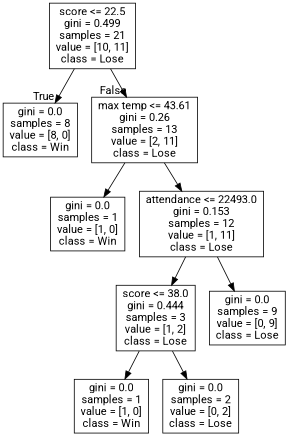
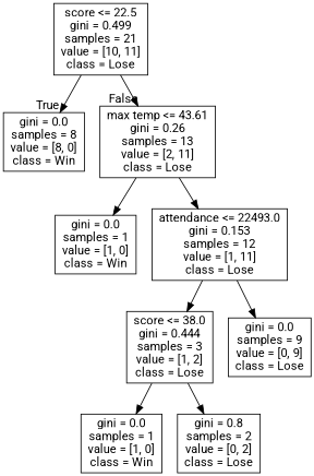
  digraph {
    fontname=Roboto
    node [shape=box fontname=Roboto]
    edge [fontname=Roboto]
    n1 [label="score <= 22.5\ngini = 0.499\nsamples = 21\nvalue = [10, 11]\nclass = Lose"]
    n2 [label="gini = 0.0\nsamples = 8\nvalue = [8, 0]\nclass = Win"]
    n3 [label="max temp <= 43.61\ngini = 0.26\nsamples = 13\nvalue = [2, 11]\nclass = Lose"]
    n4 [label="gini = 0.0\nsamples = 1\nvalue = [1, 0]\nclass = Win"]
    n5 [label="attendance <= 22493.0\ngini = 0.153\nsamples = 12\nvalue = [1, 11]\nclass = Lose"]
    n6 [label="score <= 38.0\ngini = 0.444\nsamples = 3\nvalue = [1, 2]\nclass = Lose"]
    n7 [label="gini = 0.0\nsamples = 9\nvalue = [0, 9]\nclass = Lose"]
    n8 [label="gini = 0.0\nsamples = 1\nvalue = [1, 0]\nclass = Win"]
-   n9 [label="gini = 0.0\nsamples = 2\nvalue = [0, 2]\nclass = Lose"]
+   n9 [label="gini = 0.8\nsamples = 2\nvalue = [0, 2]\nclass = Lose"]
    n1 -> n2 [headlabel=True labelangle=45 labeldistance=2.5]
    n1 -> n3 [headlabel=False labelangle=-45 labeldistance=2.5]
    n3 -> n4
    n3 -> n5
    n5 -> n6
    n5 -> n7
    n6 -> n8
    n6 -> n9
  }
